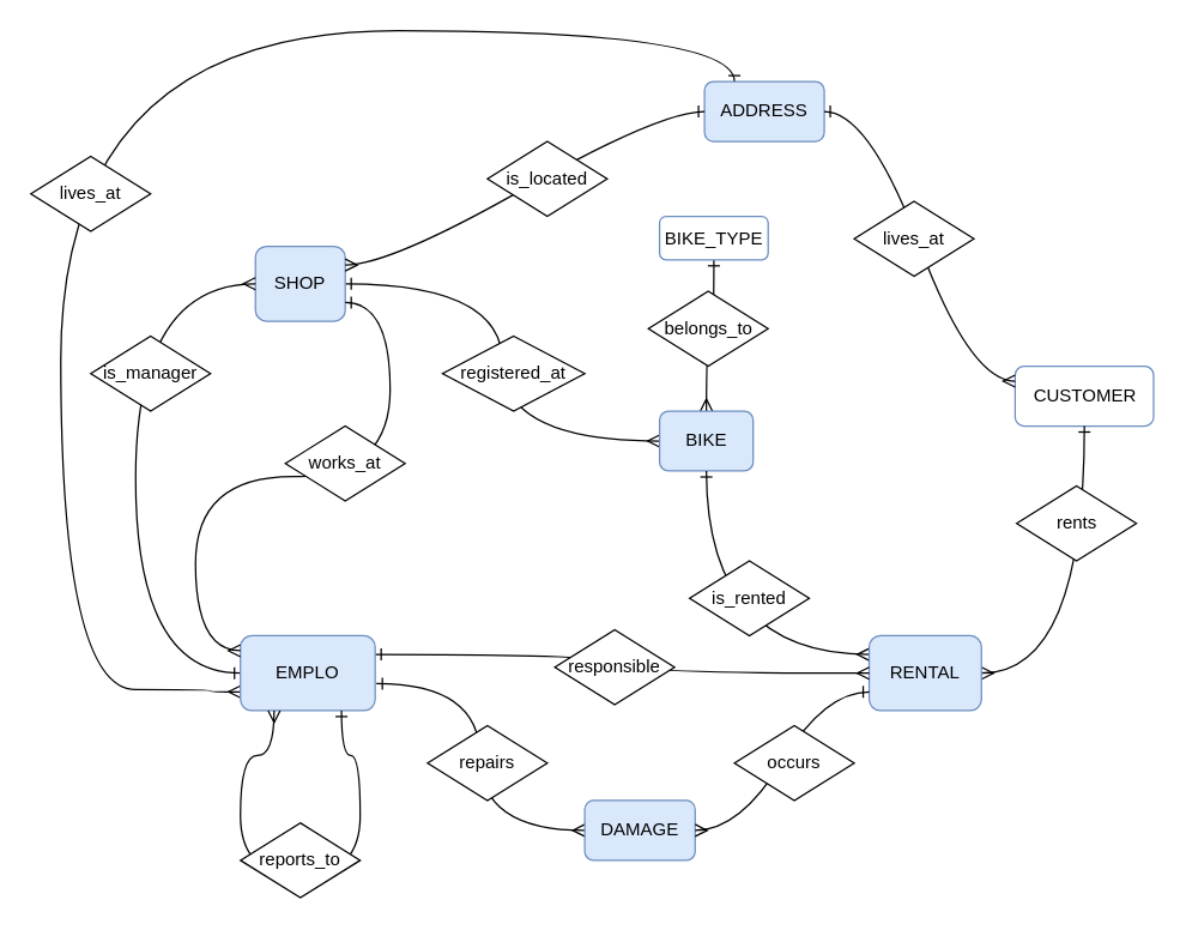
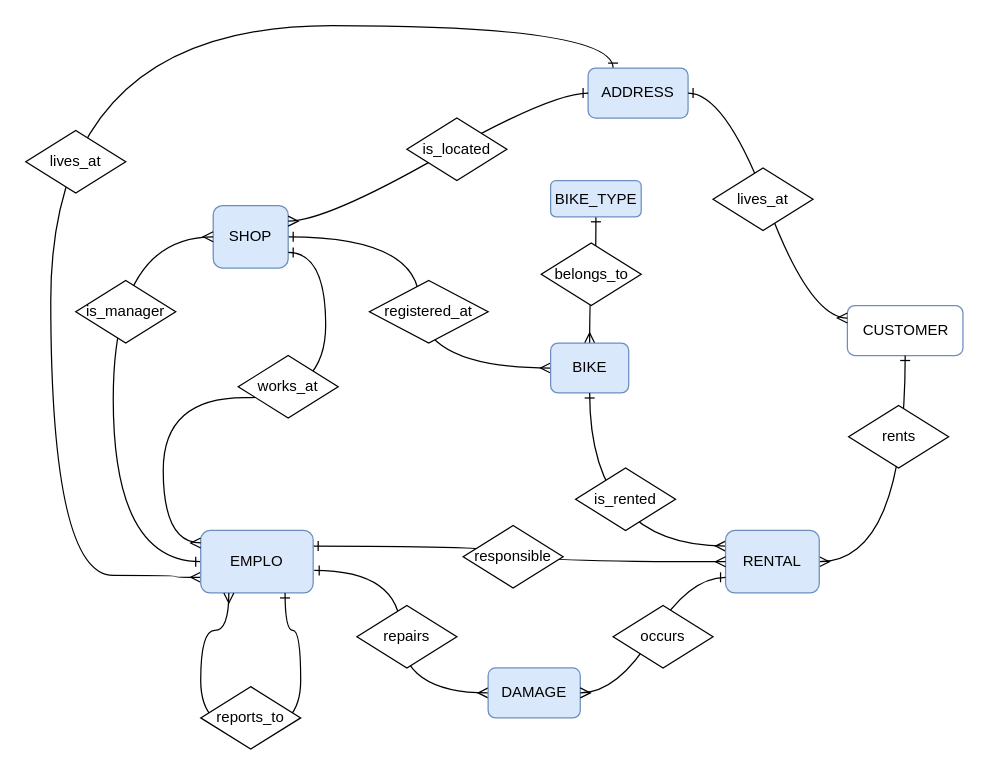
  <mxCell id="0" />
  <mxCell id="1" parent="0" />
  <mxCell id="2" style="edgeStyle=orthogonalEdgeStyle;curved=1;rounded=0;orthogonalLoop=1;jettySize=auto;html=1;entryX=1;entryY=0.5;entryDx=0;entryDy=0;endArrow=ERone;endFill=0;startArrow=ERmany;startFill=0;" parent="1" source="4" target="5" edge="1"><mxGeometry relative="1" as="geometry" /></mxCell>
  <mxCell id="3" style="edgeStyle=orthogonalEdgeStyle;rounded=0;orthogonalLoop=1;jettySize=auto;html=1;exitX=0.5;exitY=0;exitDx=0;exitDy=0;curved=1;startArrow=ERmany;startFill=0;endArrow=ERone;endFill=0;entryX=0.5;entryY=1;entryDx=0;entryDy=0;" parent="1" source="4" target="33" edge="1"><mxGeometry relative="1" as="geometry"><mxPoint x="490" y="210" as="targetPoint" /></mxGeometry></mxCell>
  <mxCell id="4" value="BIKE" style="rounded=1;whiteSpace=wrap;html=1;fillColor=#dae8fc;strokeColor=#6c8ebf;" parent="1" vertex="1"><mxGeometry x="440" y="274" width="62.5" height="40" as="geometry" /></mxCell>
  <mxCell id="5" value="SHOP" style="rounded=1;whiteSpace=wrap;html=1;fillColor=#dae8fc;strokeColor=#6c8ebf;" parent="1" vertex="1"><mxGeometry x="170" y="164" width="60" height="50" as="geometry" /></mxCell>
  <mxCell id="6" value="CUSTOMER" style="rounded=1;whiteSpace=wrap;html=1;fillColor=#ffffff;strokeColor=#6c8ebf;" parent="1" vertex="1"><mxGeometry x="677.5" y="244" width="92.5" height="40" as="geometry" /></mxCell>
  <mxCell id="7" style="edgeStyle=orthogonalEdgeStyle;curved=1;rounded=0;orthogonalLoop=1;jettySize=auto;html=1;exitX=1;exitY=0.5;exitDx=0;exitDy=0;entryX=0.5;entryY=1;entryDx=0;entryDy=0;endArrow=ERone;endFill=0;startArrow=ERmany;startFill=0;" parent="1" source="9" target="6" edge="1"><mxGeometry relative="1" as="geometry" /></mxCell>
  <mxCell id="8" style="edgeStyle=orthogonalEdgeStyle;curved=1;rounded=0;orthogonalLoop=1;jettySize=auto;html=1;exitX=0;exitY=0.25;exitDx=0;exitDy=0;entryX=0.5;entryY=1;entryDx=0;entryDy=0;endArrow=ERone;endFill=0;startArrow=ERmany;startFill=0;" parent="1" source="9" target="4" edge="1"><mxGeometry relative="1" as="geometry" /></mxCell>
  <mxCell id="9" value="RENTAL" style="rounded=1;whiteSpace=wrap;html=1;fillColor=#dae8fc;strokeColor=#6c8ebf;" parent="1" vertex="1"><mxGeometry x="580" y="424" width="75" height="50" as="geometry" /></mxCell>
  <mxCell id="10" style="edgeStyle=orthogonalEdgeStyle;curved=1;rounded=0;orthogonalLoop=1;jettySize=auto;html=1;exitX=0;exitY=0.5;exitDx=0;exitDy=0;entryX=1.009;entryY=0.64;entryDx=0;entryDy=0;startArrow=ERmany;startFill=0;endArrow=ERone;endFill=0;entryPerimeter=0;" parent="1" source="11" target="15" edge="1"><mxGeometry relative="1" as="geometry" /></mxCell>
  <mxCell id="11" value="DAMAGE" style="rounded=1;whiteSpace=wrap;html=1;fillColor=#dae8fc;strokeColor=#6c8ebf;" parent="1" vertex="1"><mxGeometry x="390" y="534" width="73.75" height="40" as="geometry" /></mxCell>
  <mxCell id="12" style="edgeStyle=orthogonalEdgeStyle;curved=1;rounded=0;orthogonalLoop=1;jettySize=auto;html=1;exitX=0;exitY=0.75;exitDx=0;exitDy=0;entryX=0.25;entryY=0;entryDx=0;entryDy=0;endArrow=ERone;endFill=0;startArrow=ERmany;startFill=0;" parent="1" source="15" target="16" edge="1"><mxGeometry relative="1" as="geometry"><Array as="points"><mxPoint x="140" y="462" /><mxPoint x="140" y="460" /><mxPoint x="40" y="460" /><mxPoint x="40" y="20" /><mxPoint x="490" y="20" /></Array></mxGeometry></mxCell>
  <mxCell id="13" style="edgeStyle=orthogonalEdgeStyle;curved=1;rounded=0;orthogonalLoop=1;jettySize=auto;html=1;exitX=0;exitY=0.5;exitDx=0;exitDy=0;entryX=0;entryY=0.5;entryDx=0;entryDy=0;endArrow=ERmany;endFill=0;startArrow=ERone;startFill=0;" parent="1" source="15" target="5" edge="1"><mxGeometry relative="1" as="geometry"><Array as="points"><mxPoint x="90" y="449" /><mxPoint x="90" y="189" /></Array></mxGeometry></mxCell>
  <mxCell id="14" style="edgeStyle=orthogonalEdgeStyle;rounded=0;orthogonalLoop=1;jettySize=auto;html=1;exitX=1;exitY=0.25;exitDx=0;exitDy=0;entryX=0;entryY=0.5;entryDx=0;entryDy=0;curved=1;startArrow=ERone;startFill=0;endArrow=ERmany;endFill=0;" parent="1" source="15" target="9" edge="1"><mxGeometry relative="1" as="geometry" /></mxCell>
  <mxCell id="15" value="EMPLO" style="rounded=1;whiteSpace=wrap;html=1;fillColor=#dae8fc;strokeColor=#6c8ebf;" parent="1" vertex="1"><mxGeometry x="160" y="424" width="90" height="50" as="geometry" /></mxCell>
  <mxCell id="16" value="ADDRESS" style="rounded=1;whiteSpace=wrap;html=1;fillColor=#dae8fc;strokeColor=#6c8ebf;" parent="1" vertex="1"><mxGeometry x="470" y="54" width="80" height="40" as="geometry" /></mxCell>
  <mxCell id="17" value="" style="edgeStyle=entityRelationEdgeStyle;fontSize=12;html=1;endArrow=ERone;startArrow=ERmany;rounded=0;curved=1;entryX=0;entryY=0.75;entryDx=0;entryDy=0;exitX=1;exitY=0.5;exitDx=0;exitDy=0;endFill=0;" parent="1" source="11" target="9" edge="1"><mxGeometry width="100" height="100" relative="1" as="geometry"><mxPoint x="518.13" y="484" as="sourcePoint" /><mxPoint x="720" y="464" as="targetPoint" /><Array as="points"><mxPoint x="630" y="484" /></Array></mxGeometry></mxCell>
  <mxCell id="18" value="" style="edgeStyle=entityRelationEdgeStyle;fontSize=12;html=1;endArrow=ERmany;rounded=0;curved=1;endFill=0;startArrow=ERone;startFill=0;entryX=1;entryY=0.25;entryDx=0;entryDy=0;exitX=0;exitY=0.5;exitDx=0;exitDy=0;" parent="1" source="16" target="5" edge="1"><mxGeometry width="100" height="100" relative="1" as="geometry"><mxPoint x="395" y="84" as="sourcePoint" /><mxPoint x="220" y="184" as="targetPoint" /><Array as="points"><mxPoint x="510" y="114" /><mxPoint x="360" y="114" /><mxPoint x="290" y="114" /><mxPoint x="225" y="524" /><mxPoint x="265" y="104" /></Array></mxGeometry></mxCell>
  <mxCell id="19" value="" style="edgeStyle=entityRelationEdgeStyle;fontSize=12;html=1;endArrow=ERmany;rounded=0;curved=1;endFill=0;startArrow=ERone;startFill=0;entryX=0;entryY=0.25;entryDx=0;entryDy=0;exitX=0;exitY=0.5;exitDx=0;exitDy=0;entryPerimeter=0;" parent="1" target="6" edge="1"><mxGeometry width="100" height="100" relative="1" as="geometry"><mxPoint x="550" y="74" as="sourcePoint" /><mxPoint x="430" y="224" as="targetPoint" /><Array as="points"><mxPoint x="590" y="114" /><mxPoint x="440" y="114" /><mxPoint x="370" y="114" /><mxPoint x="305" y="524" /><mxPoint x="345" y="104" /></Array></mxGeometry></mxCell>
  <mxCell id="20" value="lives_at" style="shape=rhombus;perimeter=rhombusPerimeter;whiteSpace=wrap;html=1;align=center;" parent="1" vertex="1"><mxGeometry x="570" y="134" width="80" height="50" as="geometry" /></mxCell>
  <mxCell id="21" value="is_located" style="shape=rhombus;perimeter=rhombusPerimeter;whiteSpace=wrap;html=1;align=center;" parent="1" vertex="1"><mxGeometry x="325" y="94" width="80" height="50" as="geometry" /></mxCell>
  <mxCell id="22" value="" style="edgeStyle=entityRelationEdgeStyle;fontSize=12;html=1;endArrow=ERmany;rounded=0;curved=1;endFill=0;startArrow=ERone;startFill=0;exitX=1;exitY=0.75;exitDx=0;exitDy=0;" parent="1" source="5" edge="1"><mxGeometry width="100" height="100" relative="1" as="geometry"><mxPoint x="250" y="359" as="sourcePoint" /><mxPoint x="160" y="434" as="targetPoint" /><Array as="points"><mxPoint x="430" y="164" /><mxPoint x="360" y="164" /><mxPoint x="295" y="574" /><mxPoint x="110" y="384" /><mxPoint x="120" y="384" /><mxPoint x="100" y="384" /><mxPoint x="335" y="154" /></Array></mxGeometry></mxCell>
  <mxCell id="23" value="works_at" style="shape=rhombus;perimeter=rhombusPerimeter;whiteSpace=wrap;html=1;align=center;" parent="1" vertex="1"><mxGeometry x="190" y="284" width="80" height="50" as="geometry" /></mxCell>
  <mxCell id="24" value="lives_at" style="shape=rhombus;perimeter=rhombusPerimeter;whiteSpace=wrap;html=1;align=center;" parent="1" vertex="1"><mxGeometry x="20" y="104" width="80" height="50" as="geometry" /></mxCell>
  <mxCell id="25" value="registered_at" style="shape=rhombus;perimeter=rhombusPerimeter;whiteSpace=wrap;html=1;align=center;" parent="1" vertex="1"><mxGeometry x="295" y="224" width="95" height="50" as="geometry" /></mxCell>
  <mxCell id="26" value="repairs" style="shape=rhombus;perimeter=rhombusPerimeter;whiteSpace=wrap;html=1;align=center;" parent="1" vertex="1"><mxGeometry x="285" y="484" width="80" height="50" as="geometry" /></mxCell>
  <mxCell id="27" value="occurs" style="shape=rhombus;perimeter=rhombusPerimeter;whiteSpace=wrap;html=1;align=center;" parent="1" vertex="1"><mxGeometry x="490" y="484" width="80" height="50" as="geometry" /></mxCell>
  <mxCell id="28" value="rents" style="shape=rhombus;perimeter=rhombusPerimeter;whiteSpace=wrap;html=1;align=center;" parent="1" vertex="1"><mxGeometry x="678.5" y="324" width="80" height="50" as="geometry" /></mxCell>
  <mxCell id="29" value="is_rented" style="shape=rhombus;perimeter=rhombusPerimeter;whiteSpace=wrap;html=1;align=center;" parent="1" vertex="1"><mxGeometry x="460" y="374" width="80" height="50" as="geometry" /></mxCell>
  <mxCell id="30" style="edgeStyle=orthogonalEdgeStyle;curved=1;rounded=0;orthogonalLoop=1;jettySize=auto;html=1;exitX=0.75;exitY=1;exitDx=0;exitDy=0;entryX=0.25;entryY=1;entryDx=0;entryDy=0;startArrow=ERone;startFill=0;endArrow=ERmany;endFill=0;" parent="1" source="15" target="15" edge="1"><mxGeometry relative="1" as="geometry"><Array as="points"><mxPoint x="228" y="504" /><mxPoint x="240" y="504" /><mxPoint x="240" y="584" /><mxPoint x="160" y="584" /><mxPoint x="160" y="504" /><mxPoint x="183" y="504" /></Array></mxGeometry></mxCell>
  <mxCell id="31" value="reports_to" style="shape=rhombus;perimeter=rhombusPerimeter;whiteSpace=wrap;html=1;align=center;" parent="1" vertex="1"><mxGeometry x="160" y="549" width="80" height="50" as="geometry" /></mxCell>
  <mxCell id="32" value="is_manager" style="shape=rhombus;perimeter=rhombusPerimeter;whiteSpace=wrap;html=1;align=center;" parent="1" vertex="1"><mxGeometry x="60" y="224" width="80" height="50" as="geometry" /></mxCell>
- <mxCell id="33" value="BIKE_TYPE" style="rounded=1;whiteSpace=wrap;html=1;fillColor=#ffffff;strokeColor=#6c8ebf;" parent="1" vertex="1"><mxGeometry x="440" y="144" width="72.5" height="29" as="geometry" /></mxCell>
+ <mxCell id="33" value="BIKE_TYPE" style="rounded=1;whiteSpace=wrap;html=1;fillColor=#dae8fc;strokeColor=#6c8ebf;" parent="1" vertex="1"><mxGeometry x="440" y="144" width="72.5" height="29" as="geometry" /></mxCell>
  <mxCell id="34" value="belongs_to" style="shape=rhombus;perimeter=rhombusPerimeter;whiteSpace=wrap;html=1;align=center;" parent="1" vertex="1"><mxGeometry x="432.5" y="194" width="80" height="50" as="geometry" /></mxCell>
  <mxCell id="35" value="responsible" style="shape=rhombus;perimeter=rhombusPerimeter;whiteSpace=wrap;html=1;align=center;" parent="1" vertex="1"><mxGeometry x="370" y="420" width="80" height="50" as="geometry" /></mxCell>
